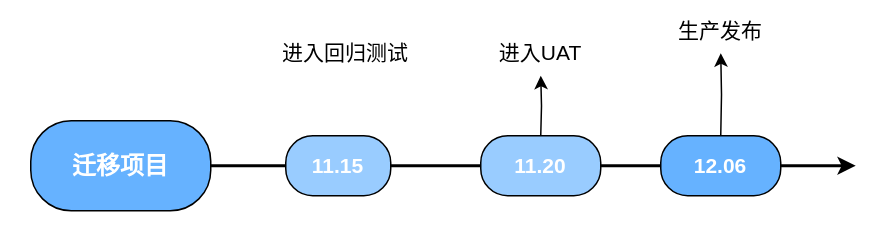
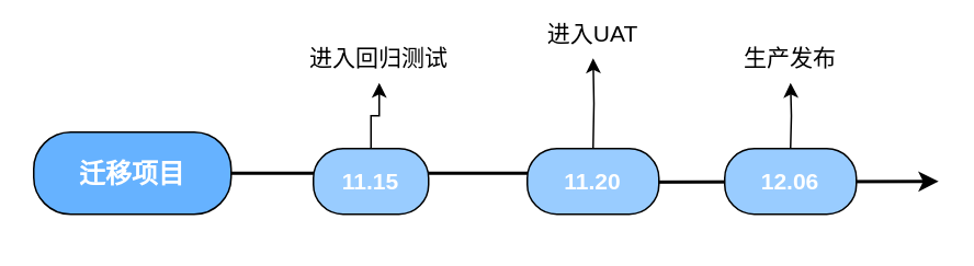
  <mxCell id="0" />
  <mxCell id="1" parent="0" />
  <mxCell id="2" value="" style="edgeStyle=orthogonalEdgeStyle;rounded=0;orthogonalLoop=1;jettySize=auto;html=1;strokeWidth=2;" parent="1" source="3" edge="1"><mxGeometry relative="1" as="geometry"><mxPoint x="570" y="110" as="targetPoint" /></mxGeometry></mxCell>
- <mxCell id="3" value="&lt;b style=&quot;font-size: 16px;&quot;&gt;迁移项目&lt;/b&gt;" style="rounded=1;whiteSpace=wrap;html=1;fillColor=#66B2FF;fontSize=16;fontColor=#FFFFFF;arcSize=45;" parent="1" vertex="1"><mxGeometry x="20" y="80" width="120" height="60" as="geometry" /></mxCell>
+ <mxCell id="3" value="&lt;b style=&quot;font-size: 16px;&quot;&gt;迁移项目&lt;/b&gt;" style="rounded=1;whiteSpace=wrap;html=1;fillColor=#66B2FF;fontSize=16;fontColor=#FFFFFF;arcSize=45;" parent="1" vertex="1"><mxGeometry x="20" y="80" width="120" height="50" as="geometry" /></mxCell>
+ <mxCell id="4" value="" style="edgeStyle=orthogonalEdgeStyle;rounded=0;orthogonalLoop=1;jettySize=auto;html=1;fontSize=14;" parent="1" source="5" target="6" edge="1"><mxGeometry relative="1" as="geometry" /></mxCell>
  <mxCell id="5" value="&lt;b style=&quot;font-size: 14px;&quot;&gt;11.15&lt;/b&gt;" style="rounded=1;whiteSpace=wrap;html=1;fillColor=#99CCFF;fontSize=14;fontColor=#FFFFFF;arcSize=45;" parent="1" vertex="1"><mxGeometry x="190" y="90" width="70" height="40" as="geometry" /></mxCell>
  <mxCell id="6" value="进入回归测试" style="text;html=1;strokeColor=none;fillColor=none;align=center;verticalAlign=middle;whiteSpace=wrap;rounded=0;fontSize=14;" parent="1" vertex="1"><mxGeometry x="185" y="20" width="90" height="30" as="geometry" /></mxCell>
  <mxCell id="7" value="" style="edgeStyle=orthogonalEdgeStyle;rounded=0;orthogonalLoop=1;jettySize=auto;html=1;fontSize=14;" parent="1" target="8" edge="1"><mxGeometry relative="1" as="geometry"><mxPoint x="360" y="90" as="sourcePoint" /></mxGeometry></mxCell>
- <mxCell id="8" value="进入UAT" style="text;html=1;strokeColor=none;fillColor=none;align=center;verticalAlign=middle;whiteSpace=wrap;rounded=0;fontSize=14;" parent="1" vertex="1"><mxGeometry x="320" y="20" width="80" height="30" as="geometry" /></mxCell>
+ <mxCell id="8" value="进入UAT" style="text;html=1;strokeColor=none;fillColor=none;align=center;verticalAlign=middle;whiteSpace=wrap;rounded=0;fontSize=14;" parent="1" vertex="1"><mxGeometry x="320" y="5" width="80" height="30" as="geometry" /></mxCell>
  <mxCell id="9" value="" style="edgeStyle=orthogonalEdgeStyle;rounded=0;orthogonalLoop=1;jettySize=auto;html=1;fontSize=14;" parent="1" target="10" edge="1"><mxGeometry relative="1" as="geometry"><mxPoint x="480" y="90" as="sourcePoint" /></mxGeometry></mxCell>
- <mxCell id="10" value="生产发布" style="text;html=1;strokeColor=none;fillColor=none;align=center;verticalAlign=middle;whiteSpace=wrap;rounded=0;fontSize=14;" parent="1" vertex="1"><mxGeometry x="440" y="5" width="80" height="30" as="geometry" /></mxCell>
+ <mxCell id="10" value="生产发布" style="text;html=1;strokeColor=none;fillColor=none;align=center;verticalAlign=middle;whiteSpace=wrap;rounded=0;fontSize=14;" parent="1" vertex="1"><mxGeometry x="440" y="20" width="80" height="30" as="geometry" /></mxCell>
  <mxCell id="11" value="&lt;b style=&quot;font-size: 14px&quot;&gt;11.20&lt;/b&gt;" style="rounded=1;whiteSpace=wrap;html=1;fillColor=#99CCFF;fontSize=14;fontColor=#FFFFFF;arcSize=45;" parent="1" vertex="1"><mxGeometry x="320" y="90" width="80" height="40" as="geometry" /></mxCell>
- <mxCell id="12" value="&lt;b style=&quot;font-size: 14px&quot;&gt;12.06&lt;/b&gt;" style="rounded=1;whiteSpace=wrap;html=1;fillColor=#66b2ff;fontSize=14;fontColor=#FFFFFF;arcSize=45;" parent="1" vertex="1"><mxGeometry x="440" y="90" width="80" height="40" as="geometry" /></mxCell>
+ <mxCell id="12" value="&lt;b style=&quot;font-size: 14px&quot;&gt;12.06&lt;/b&gt;" style="rounded=1;whiteSpace=wrap;html=1;fillColor=#99CCFF;fontSize=14;fontColor=#FFFFFF;arcSize=45;" parent="1" vertex="1"><mxGeometry x="440" y="90" width="80" height="40" as="geometry" /></mxCell>
